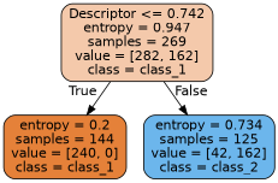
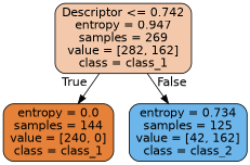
  digraph {
    node [color=black fontname=helvetica shape=box style="filled, rounded"]
    edge [fontname=helvetica labeldistance=2.5]
    n1 [fillcolor="#f4c9ab" label="Descriptor <= 0.742\nentropy = 0.947\nsamples = 269\nvalue = [282, 162]\nclass = class_1"]
-   n2 [fillcolor="#e58139" label="entropy = 0.2\nsamples = 144\nvalue = [240, 0]\nclass = class_1"]
+   n2 [fillcolor="#e58139" label="entropy = 0.0\nsamples = 144\nvalue = [240, 0]\nclass = class_1"]
    n3 [fillcolor="#6cb6ec" label="entropy = 0.734\nsamples = 125\nvalue = [42, 162]\nclass = class_2"]
    n1 -> n2 [headlabel=True labelangle=45]
    n1 -> n3 [headlabel=False labelangle=-45]
  }
